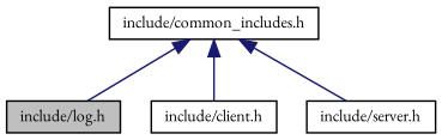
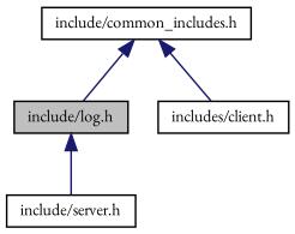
  digraph {
    fontname="EB Garamond"
    node [color=black fillcolor=white fontname="EB Garamond" fontsize=10 shape=record style=filled]
    edge [color=midnightblue dir=back fontname="EB Garamond" fontsize=10 labelfontname=Helvetica labelfontsize=10 style=solid]
    n1 [fillcolor=grey75 fontcolor=black height=0.2 label="include/log.h" width=0.4]
    n2 [height=0.2 label="include/common_includes.h" width=0.4]
-   n3 [height=0.2 label="include/client.h" width=0.4]
+   n3 [height=0.2 label="includes/client.h" width=0.4]
    n4 [height=0.2 label="include/server.h" width=0.4]
    n2 -> n1
    n2 -> n3
-   n2 -> n4
+   n1 -> n4
  }
